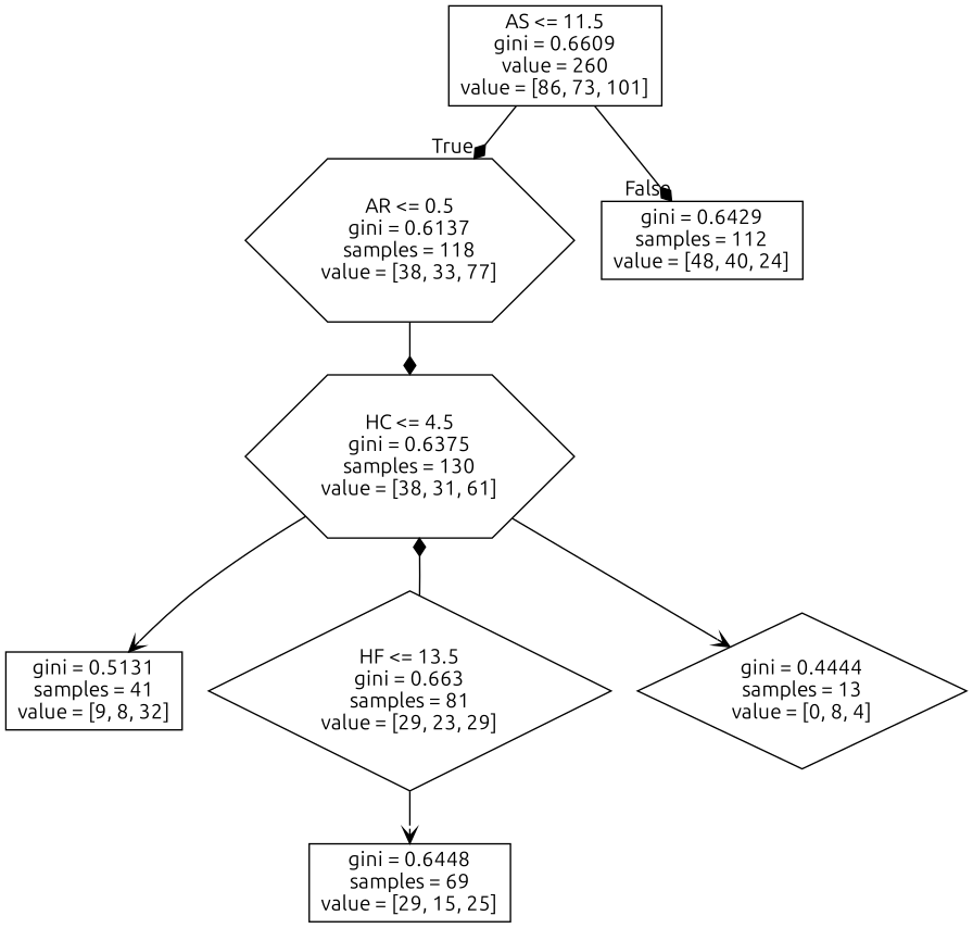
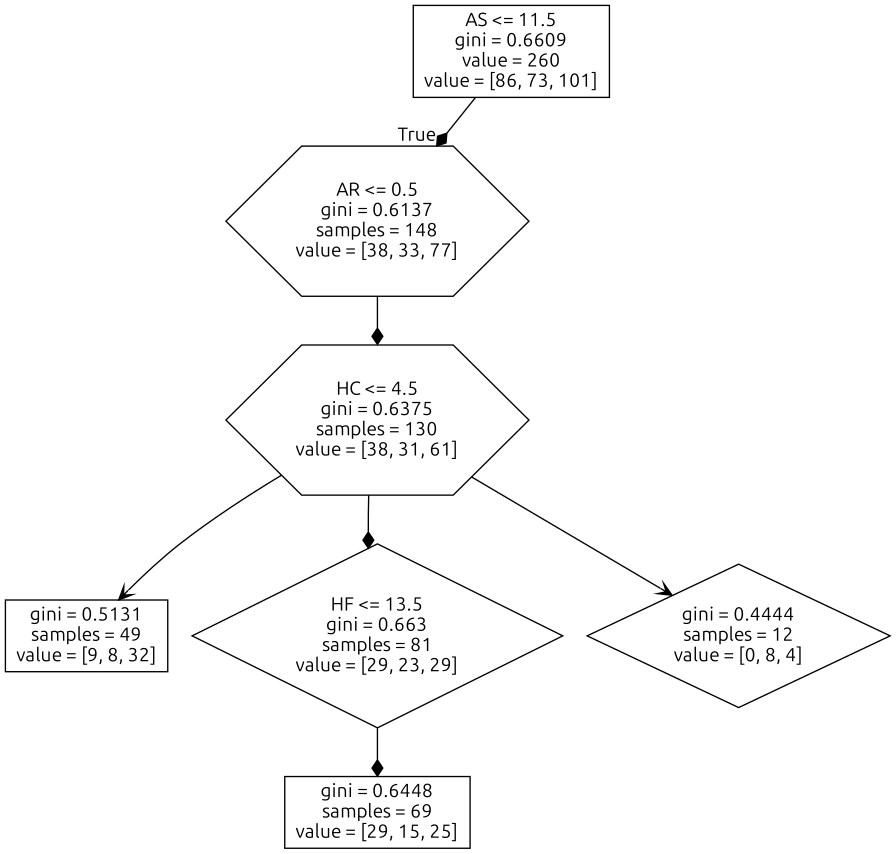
  digraph {
    fontname=Ubuntu
    node [fontname=Ubuntu shape=box]
    edge [arrowhead=diamond fontname=Ubuntu]
    n1 [label="AS <= 11.5\ngini = 0.6609\nvalue = 260\nvalue = [86, 73, 101]"]
-   n2 [label="AR <= 0.5\ngini = 0.6137\nsamples = 118\nvalue = [38, 33, 77]" shape=hexagon]
-   n3 [label="gini = 0.6429\nsamples = 112\nvalue = [48, 40, 24]"]
+   n2 [label="AR <= 0.5\ngini = 0.6137\nsamples = 148\nvalue = [38, 33, 77]" shape=hexagon]
    n4 [label="HC <= 4.5\ngini = 0.6375\nsamples = 130\nvalue = [38, 31, 61]" shape=hexagon]
-   n5 [label="gini = 0.5131\nsamples = 41\nvalue = [9, 8, 32]"]
+   n5 [label="gini = 0.5131\nsamples = 49\nvalue = [9, 8, 32]"]
    n6 [label="HF <= 13.5\ngini = 0.663\nsamples = 81\nvalue = [29, 23, 29]" shape=diamond]
-   n7 [label="gini = 0.4444\nsamples = 13\nvalue = [0, 8, 4]" shape=diamond]
+   n7 [label="gini = 0.4444\nsamples = 12\nvalue = [0, 8, 4]" shape=diamond]
    n8 [label="gini = 0.6448\nsamples = 69\nvalue = [29, 15, 25]"]
    n1 -> n2 [headlabel=True labelangle=45 labeldistance=2.5]
-   n1 -> n3 [headlabel=False labelangle=-45 labeldistance=2.5]
    n2 -> n4
    n4 -> n5 [arrowhead=vee]
-   n6 -> n4
+   n4 -> n6
    n4 -> n7 [arrowhead=vee]
-   n6 -> n8 [arrowhead=vee]
+   n6 -> n8
  }
